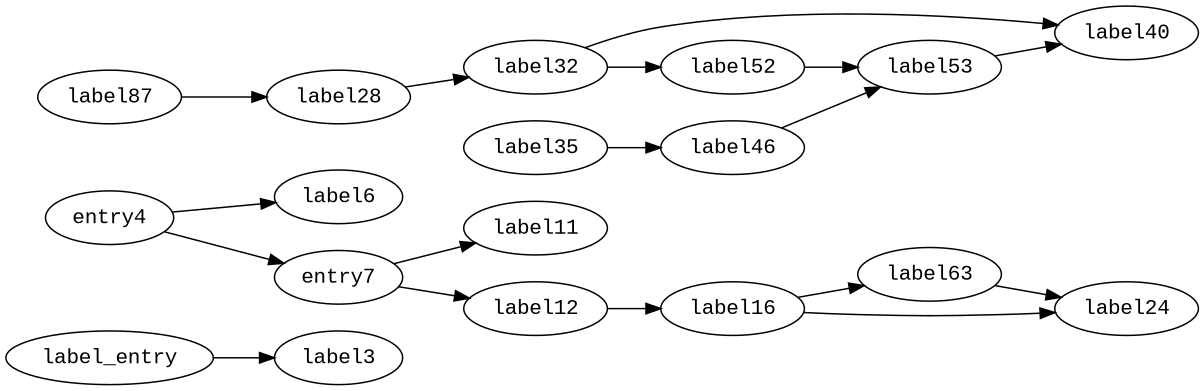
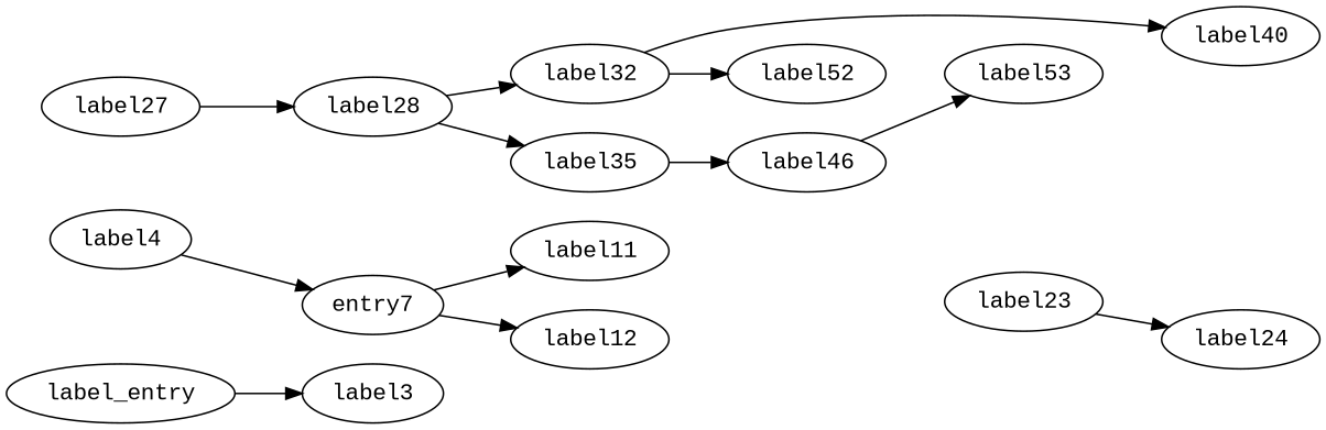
  digraph {
    fontname="Liberation Mono"
    rankdir=LR
    node [fontname="Liberation Mono"]
    edge [fontname="Liberation Mono"]
    label_entry
    label3
-   label4 [label=entry4]
-   label6
+   label4
    n5 [label=entry7]
    label11
    label12
-   label16
-   label23 [label=label63]
+   label23
    label24
-   label27 [label=label87]
+   label27
    label28
    label32
    label35
    label40
    label52
    label46
    label53
    label_entry -> label3
-   label4 -> label6
    label4 -> n5
    n5 -> label11
    n5 -> label12
-   label12 -> label16
-   label16 -> label23
-   label16 -> label24
    label23 -> label24
    label27 -> label28
    label28 -> label32
+   label28 -> label35
    label32 -> label40
    label32 -> label52
    label35 -> label46
-   label52 -> label53
    label46 -> label53
-   label53 -> label40
  }
